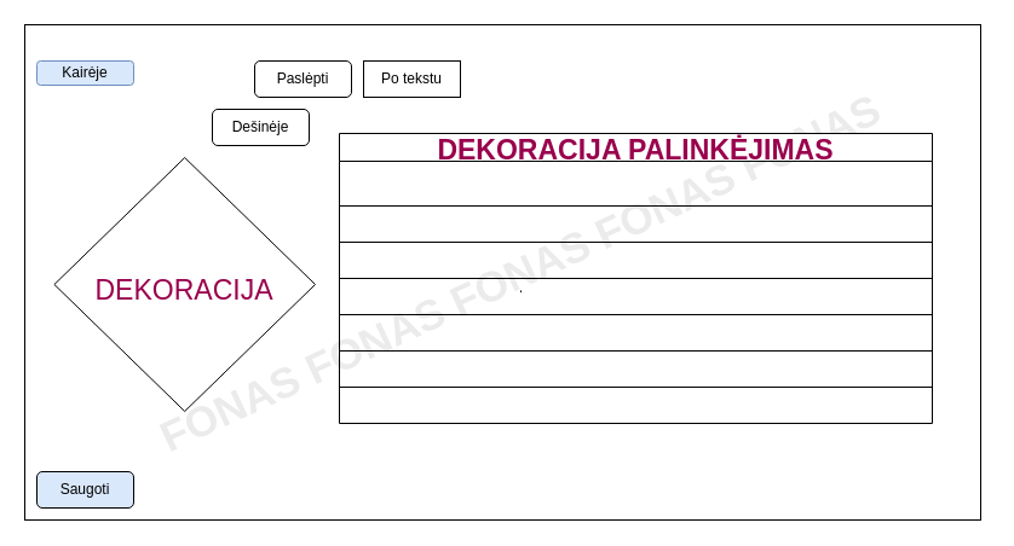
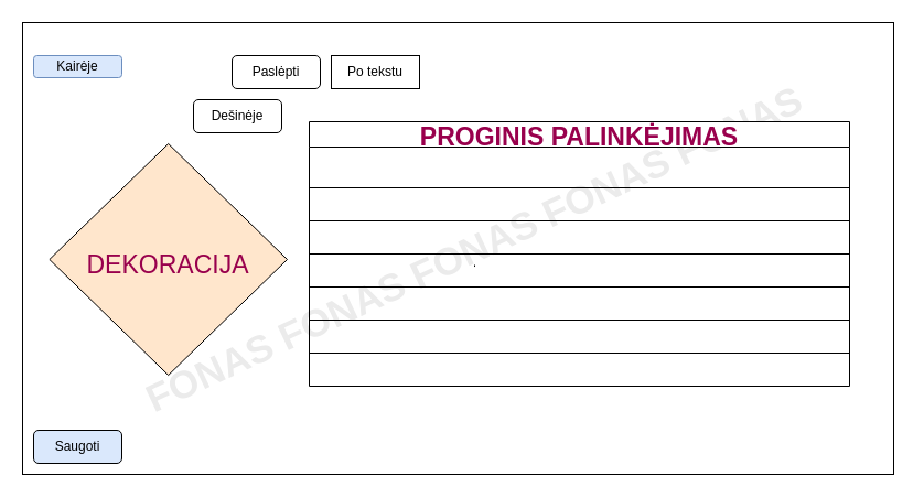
  <mxCell id="0" />
  <mxCell id="1" parent="0" />
  <mxCell id="2" value="" style="rounded=0;whiteSpace=wrap;html=1;" parent="1" vertex="1"><mxGeometry x="20" y="20" width="790" height="410" as="geometry" /></mxCell>
  <mxCell id="3" value="Kairėje" style="rounded=1;whiteSpace=wrap;html=1;fillColor=#dae8fc;strokeColor=#6c8ebf;" parent="1" vertex="1"><mxGeometry x="30" y="50" width="80" height="20" as="geometry" /></mxCell>
  <mxCell id="4" value="Dešinėje" style="rounded=1;whiteSpace=wrap;html=1;" parent="1" vertex="1"><mxGeometry x="175" y="90" width="80" height="30" as="geometry" /></mxCell>
  <mxCell id="5" value="Paslėpti&lt;span style=&quot;color: rgba(0 , 0 , 0 , 0) ; font-family: monospace ; font-size: 0px&quot;&gt;%3CmxGraphModel%3E%3Croot%3E%3CmxCell%20id%3D%220%22%2F%3E%3CmxCell%20id%3D%221%22%20parent%3D%220%22%2F%3E%3CmxCell%20id%3D%222%22%20value%3D%22Kair%C4%97je%22%20style%3D%22rounded%3D1%3BwhiteSpace%3Dwrap%3Bhtml%3D1%3B%22%20vertex%3D%221%22%20parent%3D%221%22%3E%3CmxGeometry%20x%3D%2250%22%20y%3D%22130%22%20width%3D%2280%22%20height%3D%2230%22%20as%3D%22geometry%22%2F%3E%3C%2FmxCell%3E%3C%2Froot%3E%3C%2FmxGraphModel%3E&lt;/span&gt;" style="rounded=1;whiteSpace=wrap;html=1;" parent="1" vertex="1"><mxGeometry x="210" y="50" width="80" height="30" as="geometry" /></mxCell>
  <mxCell id="6" value="Po tekstu" style="whiteSpace=wrap;html=1;rounded=0;" parent="1" vertex="1"><mxGeometry x="300" y="50" width="80" height="30" as="geometry" /></mxCell>
  <mxCell id="7" value="FONAS FONAS FONAS FONAS FONAS" style="text;html=1;strokeColor=none;fillColor=none;align=center;verticalAlign=middle;whiteSpace=wrap;rounded=0;rotation=-25;fontColor=#EBEBEB;fontStyle=1;fontSize=35;" parent="1" vertex="1"><mxGeometry x="44.38" y="210" width="771.24" height="30" as="geometry" /></mxCell>
- <mxCell id="8" value="&lt;font style=&quot;font-size: 23px&quot; color=&quot;#99004d&quot;&gt;DEKORACIJA&lt;/font&gt;" style="rhombus;whiteSpace=wrap;html=1;fontSize=35;fontColor=#D1D1D1;" parent="1" vertex="1"><mxGeometry x="44.38" y="130" width="215.62" height="210" as="geometry" /></mxCell>
+ <mxCell id="8" value="&lt;font style=&quot;font-size: 23px&quot; color=&quot;#99004d&quot;&gt;DEKORACIJA&lt;/font&gt;" style="rhombus;whiteSpace=wrap;html=1;fontSize=35;fontColor=#D1D1D1;fillColor=#ffe6cc;" parent="1" vertex="1"><mxGeometry x="44.38" y="130" width="215.62" height="210" as="geometry" /></mxCell>
  <mxCell id="9" value="" style="endArrow=none;html=1;rounded=0;fontSize=23;fontColor=#99004D;" parent="1" source="7" edge="1"><mxGeometry width="50" height="50" relative="1" as="geometry"><mxPoint x="380" y="290" as="sourcePoint" /><mxPoint x="430" y="240" as="targetPoint" /></mxGeometry></mxCell>
- <mxCell id="10" value="DEKORACIJA PALINKĖJIMAS" style="swimlane;fontSize=23;fontColor=#99004D;" parent="1" vertex="1"><mxGeometry x="280" y="110" width="490" height="240" as="geometry" /></mxCell>
+ <mxCell id="10" value="PROGINIS PALINKĖJIMAS" style="swimlane;fontSize=23;fontColor=#99004D;" parent="1" vertex="1"><mxGeometry x="280" y="110" width="490" height="240" as="geometry" /></mxCell>
  <mxCell id="11" value="" style="endArrow=none;html=1;rounded=0;fontSize=23;fontColor=#9C8689;entryX=1;entryY=0.25;entryDx=0;entryDy=0;exitX=0;exitY=0.25;exitDx=0;exitDy=0;" parent="10" edge="1"><mxGeometry width="50" height="50" relative="1" as="geometry"><mxPoint y="210" as="sourcePoint" /><mxPoint x="490" y="210" as="targetPoint" /></mxGeometry></mxCell>
  <mxCell id="12" value="" style="endArrow=none;html=1;rounded=0;fontSize=23;fontColor=#9C8689;entryX=1;entryY=0.25;entryDx=0;entryDy=0;exitX=0;exitY=0.25;exitDx=0;exitDy=0;" parent="10" edge="1"><mxGeometry width="50" height="50" relative="1" as="geometry"><mxPoint y="180" as="sourcePoint" /><mxPoint x="490" y="180" as="targetPoint" /></mxGeometry></mxCell>
  <mxCell id="13" value="" style="endArrow=none;html=1;rounded=0;fontSize=23;fontColor=#9C8689;entryX=1;entryY=0.25;entryDx=0;entryDy=0;exitX=0;exitY=0.25;exitDx=0;exitDy=0;" parent="10" edge="1"><mxGeometry width="50" height="50" relative="1" as="geometry"><mxPoint y="150" as="sourcePoint" /><mxPoint x="490" y="150" as="targetPoint" /></mxGeometry></mxCell>
  <mxCell id="14" value="" style="endArrow=none;html=1;rounded=0;fontSize=23;fontColor=#9C8689;entryX=1;entryY=0.25;entryDx=0;entryDy=0;exitX=0;exitY=0.25;exitDx=0;exitDy=0;" parent="10" edge="1"><mxGeometry width="50" height="50" relative="1" as="geometry"><mxPoint y="120" as="sourcePoint" /><mxPoint x="490" y="120" as="targetPoint" /></mxGeometry></mxCell>
  <mxCell id="15" value="" style="endArrow=none;html=1;rounded=0;fontSize=23;fontColor=#9C8689;entryX=1;entryY=0.25;entryDx=0;entryDy=0;exitX=0;exitY=0.25;exitDx=0;exitDy=0;" parent="10" edge="1"><mxGeometry width="50" height="50" relative="1" as="geometry"><mxPoint y="90" as="sourcePoint" /><mxPoint x="490" y="90" as="targetPoint" /></mxGeometry></mxCell>
  <mxCell id="16" value="" style="endArrow=none;html=1;rounded=0;fontSize=23;fontColor=#9C8689;" parent="10" edge="1"><mxGeometry width="50" height="50" relative="1" as="geometry"><mxPoint y="60" as="sourcePoint" /><mxPoint x="490" y="60" as="targetPoint" /></mxGeometry></mxCell>
  <mxCell id="17" value="Saugoti" style="rounded=1;whiteSpace=wrap;html=1;fillColor=#dae8fc;" parent="1" vertex="1"><mxGeometry x="30" y="390" width="80" height="30" as="geometry" /></mxCell>
